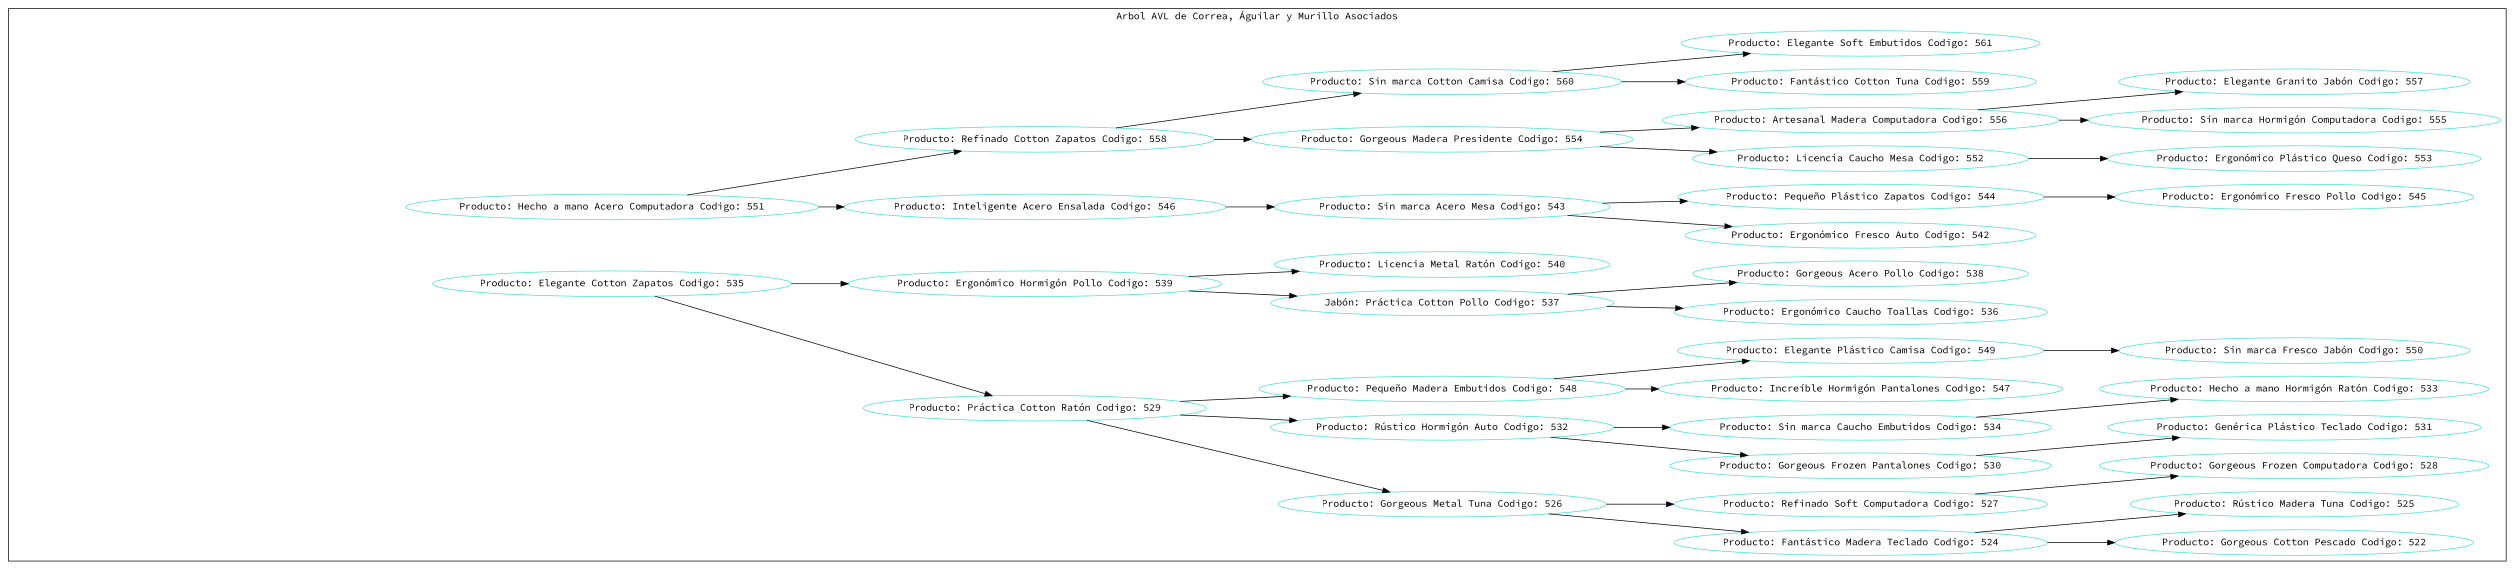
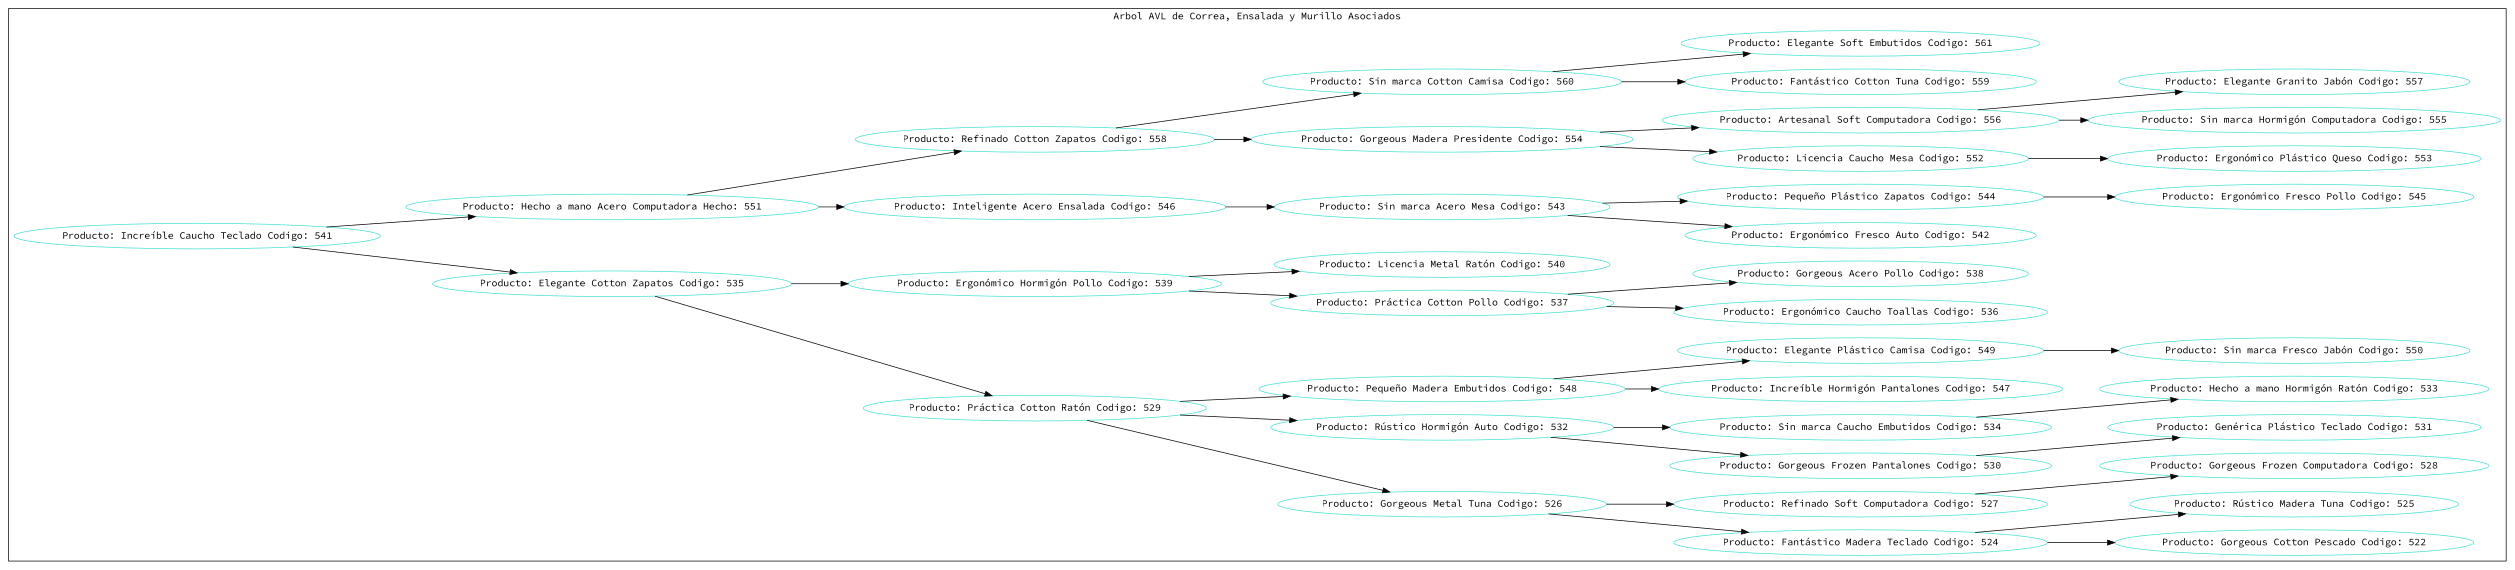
  digraph {
    fontname="Source Code Pro"
    rankdir=LR
    node [color=turquoise fontname="Source Code Pro"]
    edge [fontname="Source Code Pro"]
+   n1 [label="Producto: Increíble Caucho Teclado Codigo: 541"]
    n2 [label="Producto: Elegante Cotton Zapatos Codigo: 535"]
-   n3 [label="Producto: Hecho a mano Acero Computadora Codigo: 551"]
+   n3 [label="Producto: Hecho a mano Acero Computadora Hecho: 551"]
    n4 [label="Producto: Práctica Cotton Ratón Codigo: 529"]
    n5 [label="Producto: Ergonómico Hormigón Pollo Codigo: 539"]
    n6 [label="Producto: Gorgeous Metal Tuna Codigo: 526"]
    n7 [label="Producto: Rústico Hormigón Auto Codigo: 532"]
    n8 [label="Producto: Fantástico Madera Teclado Codigo: 524"]
    n9 [label="Producto: Refinado Soft Computadora Codigo: 527"]
    n10 [label="Producto: Gorgeous Cotton Pescado Codigo: 522"]
    n11 [label="Producto: Rústico Madera Tuna Codigo: 525"]
    n12 [label="Producto: Gorgeous Frozen Computadora Codigo: 528"]
    n13 [label="Producto: Gorgeous Frozen Pantalones Codigo: 530"]
    n14 [label="Producto: Sin marca Caucho Embutidos Codigo: 534"]
    n15 [label="Producto: Genérica Plástico Teclado Codigo: 531"]
    n16 [label="Producto: Hecho a mano Hormigón Ratón Codigo: 533"]
-   n17 [label="Jabón: Práctica Cotton Pollo Codigo: 537"]
+   n17 [label="Producto: Práctica Cotton Pollo Codigo: 537"]
    n18 [label="Producto: Licencia Metal Ratón Codigo: 540"]
    n19 [label="Producto: Ergonómico Caucho Toallas Codigo: 536"]
    n20 [label="Producto: Gorgeous Acero Pollo Codigo: 538"]
    n21 [label="Producto: Inteligente Acero Ensalada Codigo: 546"]
    n22 [label="Producto: Refinado Cotton Zapatos Codigo: 558"]
    n23 [label="Producto: Sin marca Acero Mesa Codigo: 543"]
    n24 [label="Producto: Pequeño Madera Embutidos Codigo: 548"]
    n25 [label="Producto: Ergonómico Fresco Auto Codigo: 542"]
    n26 [label="Producto: Pequeño Plástico Zapatos Codigo: 544"]
    n27 [label="Producto: Ergonómico Fresco Pollo Codigo: 545"]
    n28 [label="Producto: Increíble Hormigón Pantalones Codigo: 547"]
    n29 [label="Producto: Elegante Plástico Camisa Codigo: 549"]
    n30 [label="Producto: Sin marca Fresco Jabón Codigo: 550"]
    n31 [label="Producto: Gorgeous Madera Presidente Codigo: 554"]
    n32 [label="Producto: Sin marca Cotton Camisa Codigo: 560"]
    n33 [label="Producto: Licencia Caucho Mesa Codigo: 552"]
-   n34 [label="Producto: Artesanal Madera Computadora Codigo: 556"]
+   n34 [label="Producto: Artesanal Soft Computadora Codigo: 556"]
    n35 [label="Producto: Ergonómico Plástico Queso Codigo: 553"]
    n36 [label="Producto: Sin marca Hormigón Computadora Codigo: 555"]
    n37 [label="Producto: Elegante Granito Jabón Codigo: 557"]
    n38 [label="Producto: Fantástico Cotton Tuna Codigo: 559"]
    n39 [label="Producto: Elegante Soft Embutidos Codigo: 561"]
    subgraph cluster_1 {
      color=black
-     label="Arbol AVL de Correa, Águilar y Murillo Asociados"
+     label="Arbol AVL de Correa, Ensalada y Murillo Asociados"
+     n1
      n2
      n3
      n4
      n5
      n6
      n7
      n8
      n9
      n10
      n11
      n12
      n13
      n14
      n15
      n16
      n17
      n18
      n19
      n20
      n21
      n22
      n23
      n24
      n25
      n26
      n27
      n28
      n29
      n30
      n31
      n32
      n33
      n34
      n35
      n36
      n37
      n38
      n39
    }
+   n1 -> n2
+   n1 -> n3
    n2 -> n4
    n2 -> n5
    n3 -> n21
    n3 -> n22
    n4 -> n6
    n4 -> n7
    n4 -> n24
    n5 -> n17
    n5 -> n18
    n6 -> n8
    n6 -> n9
    n7 -> n13
    n7 -> n14
    n8 -> n10
    n8 -> n11
    n9 -> n12
    n13 -> n15
    n14 -> n16
    n17 -> n19
    n17 -> n20
    n21 -> n23
    n22 -> n31
    n22 -> n32
    n23 -> n25
    n23 -> n26
    n24 -> n28
    n24 -> n29
    n26 -> n27
    n29 -> n30
    n31 -> n33
    n31 -> n34
    n32 -> n38
    n32 -> n39
    n33 -> n35
    n34 -> n36
    n34 -> n37
  }
